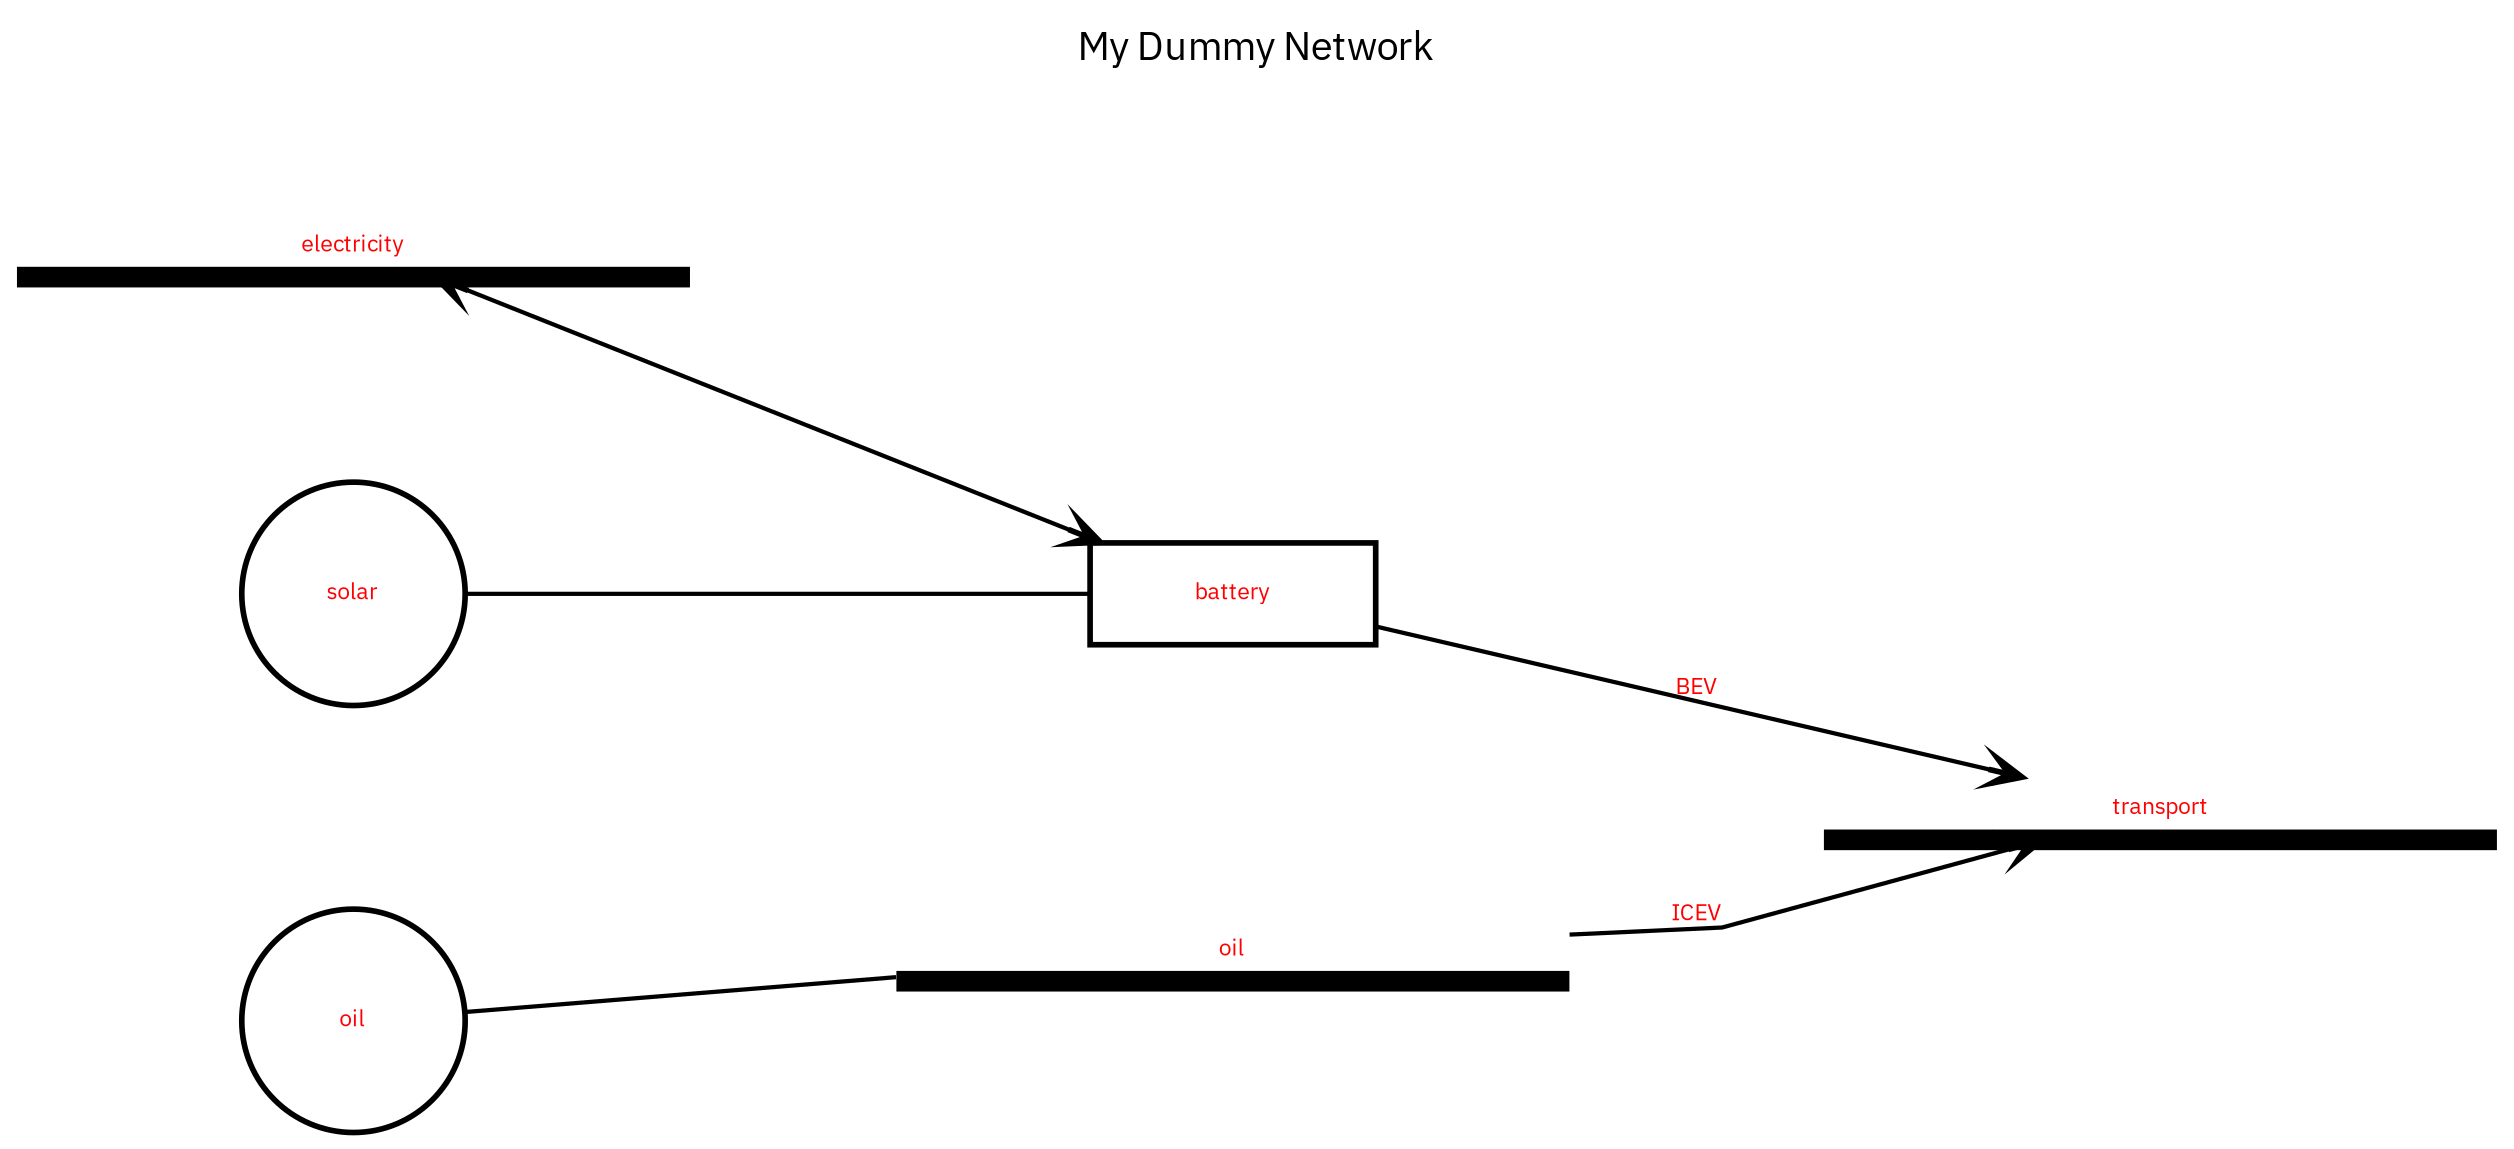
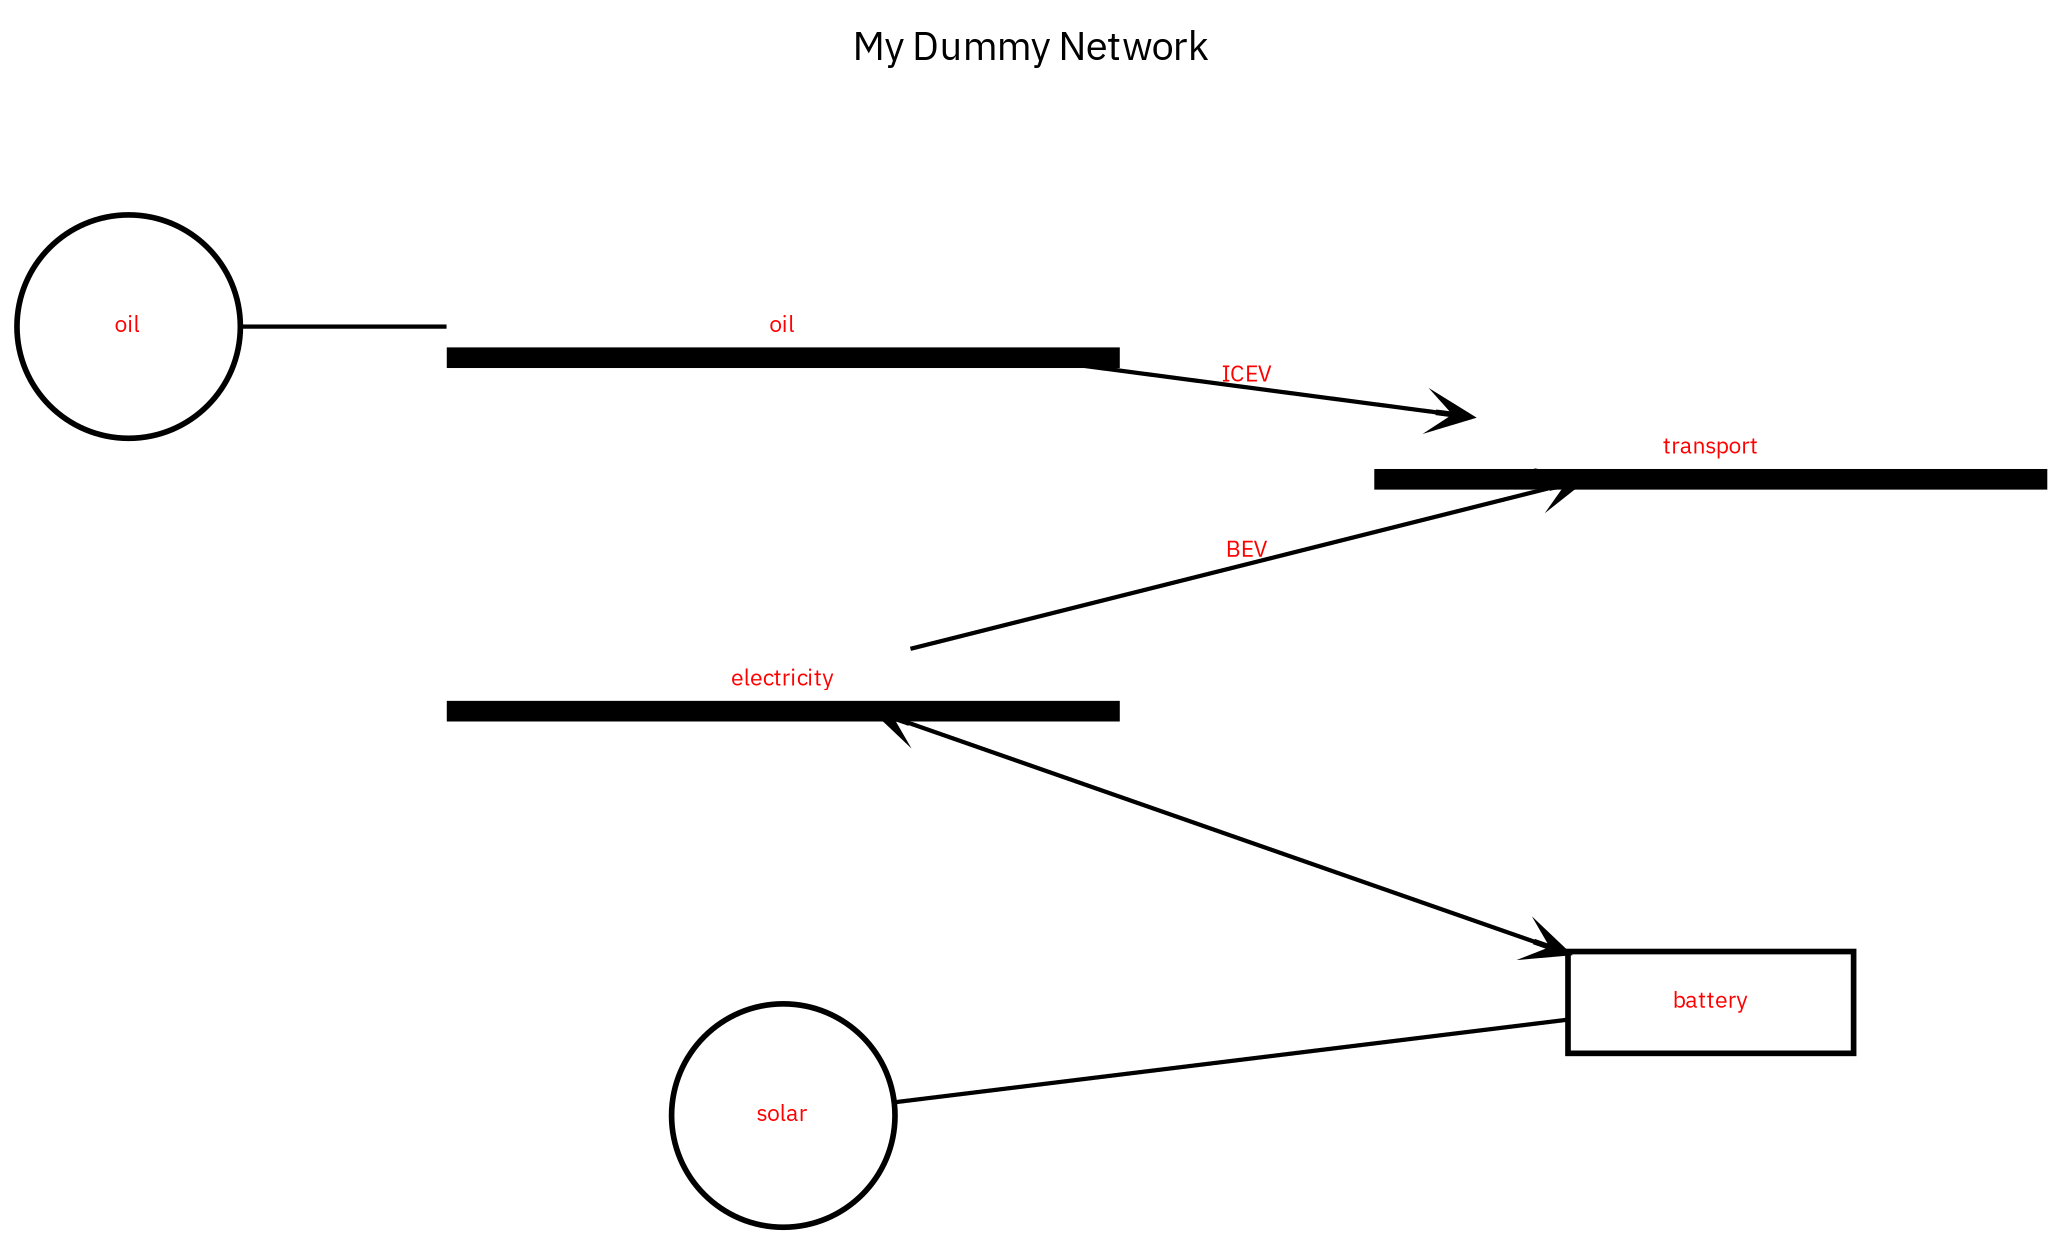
  digraph {
    fontname="IBM Plex Sans"
    label="My Dummy Network\n\n\n           "
    labelloc=t
    nodesep=1.00
    rankdir=LR
    ranksep=1.00
    splines=polyline
    node [color=black fontname="IBM Plex Sans" fontsize=8.00 shape=underline style="setlinewidth(7.30)"]
    edge [arrowhead=vee arrowsize=1.20 color=black fontname="IBM Plex Sans" fontsize=8.00 style="setlinewidth(1.50)"]
    n1 [height=0.30 label=<<font color = "red">oil</font>> width=3.30]
    n2 [height=0.30 label=<<font color = "red">transport</font>> width=3.30]
    n3 [height=0.30 label=<<font color = "red">electricity</font>> width=3.30]
    n4 [label=<<font color = "red">battery</font>> shape=box style="setlinewidth(2.00)" width=1.40]
    n5 [label=<<font color = "red">oil</font>> shape=circle style="setlinewidth(2.00)" width=1.10]
    n6 [label=<<font color = "red">solar</font>> shape=circle style="setlinewidth(2.00)" width=1.10]
    n1 -> n2 [label=<<font color = "red">ICEV</font>>]
-   n4 -> n2 [label=<<font color = "red">BEV</font>>]
+   n3 -> n2 [label=<<font color = "red">BEV</font>>]
    n3 -> n4 [arrowtail=vee dir=both]
    n5 -> n1 [arrowhead=none arrowsize=""]
    n6 -> n4 [arrowhead=none arrowsize=""]
  }
